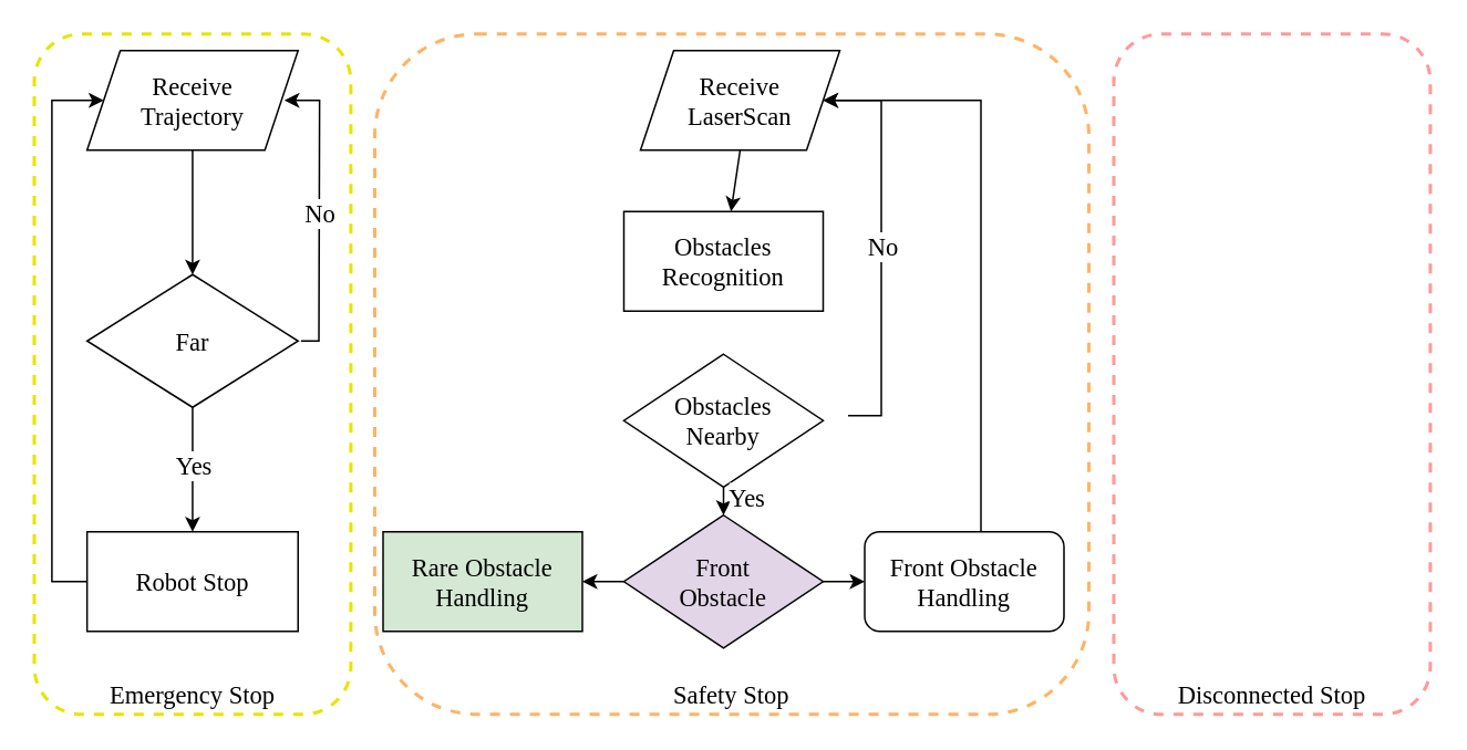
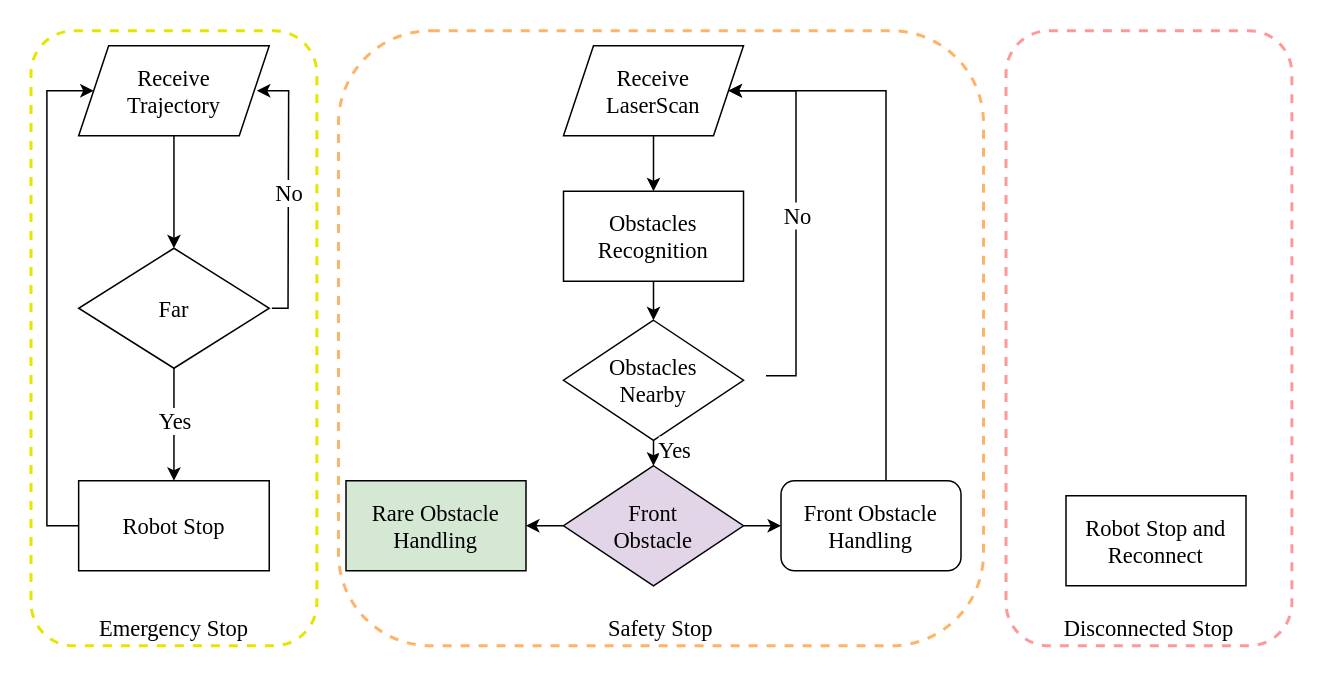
  <mxCell id="0" />
  <mxCell id="1" parent="0" />
  <mxCell id="2" value="" style="group" vertex="1" connectable="0" parent="1"><mxGeometry x="20.002" y="20" width="190.588" height="410" as="geometry" /></mxCell>
  <mxCell id="3" value="&lt;font face=&quot;Times New Roman&quot; style=&quot;font-size: 15px;&quot;&gt;Emergency Stop&lt;/font&gt;" style="rounded=1;whiteSpace=wrap;html=1;verticalAlign=bottom;fillColor=none;dashed=1;strokeColor=#E5E500;strokeWidth=2;" vertex="1" parent="2"><mxGeometry width="190.588" height="410" as="geometry" /></mxCell>
  <mxCell id="4" value="" style="edgeStyle=orthogonalEdgeStyle;rounded=0;orthogonalLoop=1;jettySize=auto;html=1;" edge="1" parent="2" source="5" target="6"><mxGeometry relative="1" as="geometry" /></mxCell>
  <mxCell id="5" value="&lt;font face=&quot;Times New Roman&quot; style=&quot;font-size: 15px;&quot;&gt;Receive&lt;/font&gt;&lt;div&gt;&lt;font face=&quot;Times New Roman&quot; style=&quot;font-size: 15px;&quot;&gt;Trajectory&lt;/font&gt;&lt;/div&gt;" style="shape=parallelogram;perimeter=parallelogramPerimeter;whiteSpace=wrap;html=1;fixedSize=1;" vertex="1" parent="2"><mxGeometry x="31.765" y="10" width="127.059" height="60" as="geometry" /></mxCell>
  <mxCell id="6" value="&lt;font style=&quot;font-size: 15px;&quot; face=&quot;Times New Roman&quot;&gt;Far&lt;/font&gt;" style="rhombus;whiteSpace=wrap;html=1;" vertex="1" parent="2"><mxGeometry x="31.765" y="145" width="127.059" height="80" as="geometry" /></mxCell>
  <mxCell id="7" style="edgeStyle=orthogonalEdgeStyle;rounded=0;orthogonalLoop=1;jettySize=auto;html=1;entryX=0;entryY=0.5;entryDx=0;entryDy=0;" edge="1" parent="2" source="8" target="5"><mxGeometry relative="1" as="geometry"><Array as="points"><mxPoint x="10.588" y="330" /><mxPoint x="10.588" y="40" /></Array></mxGeometry></mxCell>
  <mxCell id="8" value="&lt;font face=&quot;Times New Roman&quot; style=&quot;font-size: 15px;&quot;&gt;Robot Stop&lt;/font&gt;" style="rounded=0;whiteSpace=wrap;html=1;" vertex="1" parent="2"><mxGeometry x="31.765" y="300" width="127.059" height="60" as="geometry" /></mxCell>
  <mxCell id="9" value="" style="endArrow=classic;html=1;rounded=0;exitX=0.5;exitY=1;exitDx=0;exitDy=0;" edge="1" parent="2" source="6" target="8"><mxGeometry relative="1" as="geometry"><mxPoint x="84.706" y="320" as="sourcePoint" /><mxPoint x="190.588" y="320" as="targetPoint" /></mxGeometry></mxCell>
  <mxCell id="10" value="&lt;font face=&quot;Times New Roman&quot; style=&quot;font-size: 15px;&quot;&gt;Yes&lt;/font&gt;" style="edgeLabel;resizable=0;html=1;;align=center;verticalAlign=middle;" connectable="0" vertex="1" parent="9"><mxGeometry relative="1" as="geometry"><mxPoint y="-4" as="offset" /></mxGeometry></mxCell>
  <mxCell id="11" value="" style="endArrow=classic;html=1;rounded=0;" edge="1" parent="2"><mxGeometry relative="1" as="geometry"><mxPoint x="160.588" y="185" as="sourcePoint" /><mxPoint x="150.588" y="40" as="targetPoint" /><Array as="points"><mxPoint x="171.348" y="185" /><mxPoint x="171.76" y="40" /></Array></mxGeometry></mxCell>
  <mxCell id="12" value="&lt;font face=&quot;Times New Roman&quot; style=&quot;font-size: 15px;&quot;&gt;No&lt;/font&gt;" style="edgeLabel;resizable=0;html=1;;align=center;verticalAlign=middle;" connectable="0" vertex="1" parent="11"><mxGeometry relative="1" as="geometry" /></mxCell>
  <mxCell id="13" value="" style="group" vertex="1" connectable="0" parent="1"><mxGeometry x="225" y="20" width="430" height="410" as="geometry" /></mxCell>
  <mxCell id="14" value="" style="edgeStyle=orthogonalEdgeStyle;rounded=0;orthogonalLoop=1;jettySize=auto;html=1;" edge="1" parent="13" source="24" target="17"><mxGeometry relative="1" as="geometry" /></mxCell>
  <mxCell id="15" value="" style="edgeStyle=orthogonalEdgeStyle;rounded=0;orthogonalLoop=1;jettySize=auto;html=1;" edge="1" parent="13" source="24" target="18"><mxGeometry relative="1" as="geometry" /></mxCell>
  <mxCell id="16" style="edgeStyle=orthogonalEdgeStyle;rounded=0;orthogonalLoop=1;jettySize=auto;html=1;entryX=1;entryY=0.5;entryDx=0;entryDy=0;" edge="1" parent="13" source="17" target="21"><mxGeometry relative="1" as="geometry"><Array as="points"><mxPoint x="365" y="40" /></Array></mxGeometry></mxCell>
  <mxCell id="17" value="&lt;font face=&quot;Times New Roman&quot;&gt;&lt;span style=&quot;font-size: 15px;&quot;&gt;Front Obstacle&lt;/span&gt;&lt;/font&gt;&lt;div&gt;&lt;font face=&quot;Times New Roman&quot;&gt;&lt;span style=&quot;font-size: 15px;&quot;&gt;Handling&lt;/span&gt;&lt;/font&gt;&lt;/div&gt;" style="whiteSpace=wrap;html=1;container=0;rounded=1;" vertex="1" parent="13"><mxGeometry x="295" y="300" width="120" height="60" as="geometry" /></mxCell>
  <mxCell id="18" value="&lt;font face=&quot;Times New Roman&quot;&gt;&lt;span style=&quot;font-size: 15px;&quot;&gt;Rare Obstacle&lt;/span&gt;&lt;/font&gt;&lt;div&gt;&lt;font face=&quot;Times New Roman&quot;&gt;&lt;span style=&quot;font-size: 15px;&quot;&gt;Handling&lt;/span&gt;&lt;/font&gt;&lt;/div&gt;" style="rounded=0;whiteSpace=wrap;html=1;container=0;fillColor=#d5e8d4;" vertex="1" parent="13"><mxGeometry x="5" y="300" width="120" height="60" as="geometry" /></mxCell>
  <mxCell id="19" value="" style="endArrow=classic;html=1;rounded=0;entryX=1;entryY=0.5;entryDx=0;entryDy=0;" edge="1" parent="13" target="21"><mxGeometry relative="1" as="geometry"><mxPoint x="285" y="230" as="sourcePoint" /><mxPoint x="275" y="130" as="targetPoint" /><Array as="points"><mxPoint x="305" y="230" /><mxPoint x="305" y="40" /></Array></mxGeometry></mxCell>
  <mxCell id="20" value="&lt;font face=&quot;Times New Roman&quot; style=&quot;font-size: 15px;&quot;&gt;No&lt;/font&gt;" style="edgeLabel;resizable=0;html=1;;align=center;verticalAlign=middle;container=0;" connectable="0" vertex="1" parent="19"><mxGeometry relative="1" as="geometry" /></mxCell>
- <mxCell id="21" value="&lt;div&gt;&lt;font face=&quot;Times New Roman&quot;&gt;&lt;span style=&quot;font-size: 15px;&quot;&gt;Receive&lt;/span&gt;&lt;/font&gt;&lt;/div&gt;&lt;font face=&quot;Times New Roman&quot;&gt;&lt;span style=&quot;font-size: 15px;&quot;&gt;LaserScan&lt;/span&gt;&lt;/font&gt;" style="shape=parallelogram;perimeter=parallelogramPerimeter;whiteSpace=wrap;html=1;fixedSize=1;container=0;" vertex="1" parent="13"><mxGeometry x="160" y="10" width="120" height="60" as="geometry" /></mxCell>
+ <mxCell id="21" value="&lt;div&gt;&lt;font face=&quot;Times New Roman&quot;&gt;&lt;span style=&quot;font-size: 15px;&quot;&gt;Receive&lt;/span&gt;&lt;/font&gt;&lt;/div&gt;&lt;font face=&quot;Times New Roman&quot;&gt;&lt;span style=&quot;font-size: 15px;&quot;&gt;LaserScan&lt;/span&gt;&lt;/font&gt;" style="shape=parallelogram;perimeter=parallelogramPerimeter;whiteSpace=wrap;html=1;fixedSize=1;container=0;" vertex="1" parent="13"><mxGeometry x="150" y="10" width="120" height="60" as="geometry" /></mxCell>
  <mxCell id="22" value="&lt;font face=&quot;Times New Roman&quot; style=&quot;font-size: 15px;&quot;&gt;Obstacles&lt;/font&gt;&lt;div&gt;&lt;font face=&quot;Times New Roman&quot; style=&quot;font-size: 15px;&quot;&gt;Recognition&lt;/font&gt;&lt;/div&gt;" style="rounded=0;whiteSpace=wrap;html=1;container=0;" vertex="1" parent="13"><mxGeometry x="150" y="107" width="120" height="60" as="geometry" /></mxCell>
  <mxCell id="23" value="&lt;font style=&quot;font-size: 15px;&quot; face=&quot;Times New Roman&quot;&gt;Obstacles&lt;/font&gt;&lt;div&gt;&lt;font style=&quot;font-size: 15px;&quot; face=&quot;Times New Roman&quot;&gt;Nearby&lt;/font&gt;&lt;/div&gt;" style="rhombus;whiteSpace=wrap;html=1;container=0;" vertex="1" parent="13"><mxGeometry x="150" y="193" width="120" height="80" as="geometry" /></mxCell>
  <mxCell id="24" value="&lt;font face=&quot;Times New Roman&quot;&gt;&lt;span style=&quot;font-size: 15px;&quot;&gt;Front&lt;/span&gt;&lt;/font&gt;&lt;div&gt;&lt;font face=&quot;Times New Roman&quot;&gt;&lt;span style=&quot;font-size: 15px;&quot;&gt;Obstacle&lt;/span&gt;&lt;/font&gt;&lt;/div&gt;" style="rhombus;whiteSpace=wrap;html=1;container=0;fillColor=#e1d5e7;" vertex="1" parent="13"><mxGeometry x="150" y="290" width="120" height="80" as="geometry" /></mxCell>
  <mxCell id="25" value="" style="endArrow=classic;html=1;rounded=0;exitX=0.5;exitY=1;exitDx=0;exitDy=0;" edge="1" parent="13" source="21" target="22"><mxGeometry width="50" height="50" relative="1" as="geometry"><mxPoint x="-160" y="360" as="sourcePoint" /><mxPoint x="-110" y="310" as="targetPoint" /></mxGeometry></mxCell>
+ <mxCell id="26" value="" style="edgeStyle=orthogonalEdgeStyle;rounded=0;orthogonalLoop=1;jettySize=auto;html=1;" edge="1" parent="13" source="22" target="23"><mxGeometry relative="1" as="geometry" /></mxCell>
  <mxCell id="27" value="" style="endArrow=classic;html=1;rounded=0;exitX=0.5;exitY=1;exitDx=0;exitDy=0;" edge="1" parent="13" source="23" target="24"><mxGeometry relative="1" as="geometry"><mxPoint x="-30" y="190" as="sourcePoint" /><mxPoint x="-30" y="220" as="targetPoint" /></mxGeometry></mxCell>
  <mxCell id="28" value="&lt;font face=&quot;Times New Roman&quot; style=&quot;font-size: 15px;&quot;&gt;Yes&lt;/font&gt;" style="edgeLabel;resizable=0;html=1;;align=center;verticalAlign=middle;container=0;" connectable="0" vertex="1" parent="27"><mxGeometry relative="1" as="geometry"><mxPoint x="13" y="-4" as="offset" /></mxGeometry></mxCell>
  <mxCell id="29" value="&lt;font face=&quot;Times New Roman&quot; style=&quot;font-size: 15px;&quot;&gt;Safety Stop&lt;/font&gt;" style="rounded=1;whiteSpace=wrap;html=1;verticalAlign=bottom;fillColor=none;dashed=1;strokeColor=#FFB366;strokeWidth=2;container=0;" vertex="1" parent="13"><mxGeometry width="430" height="410" as="geometry" /></mxCell>
  <mxCell id="30" value="" style="group" vertex="1" connectable="0" parent="1"><mxGeometry x="670.002" y="20" width="190.588" height="410" as="geometry" /></mxCell>
  <mxCell id="31" value="&lt;font face=&quot;Times New Roman&quot; style=&quot;font-size: 15px;&quot;&gt;Disconnected Stop&lt;/font&gt;" style="rounded=1;whiteSpace=wrap;html=1;verticalAlign=bottom;fillColor=none;dashed=1;strokeColor=#FF9999;strokeWidth=2;" vertex="1" parent="30"><mxGeometry width="190.588" height="410" as="geometry" /></mxCell>
  <mxCell id="32" value="" style="group" vertex="1" connectable="0" parent="30"><mxGeometry x="39.998" y="20" width="120" height="350" as="geometry" /></mxCell>
+ <mxCell id="33" value="&lt;font face=&quot;Times New Roman&quot; style=&quot;font-size: 15px;&quot;&gt;Robot Stop and&lt;/font&gt;&lt;div&gt;&lt;font face=&quot;Times New Roman&quot; style=&quot;font-size: 15px;&quot;&gt;Reconnect&lt;/font&gt;&lt;/div&gt;" style="rounded=0;whiteSpace=wrap;html=1;" vertex="1" parent="32"><mxGeometry y="290" width="120" height="60" as="geometry" /></mxCell>
